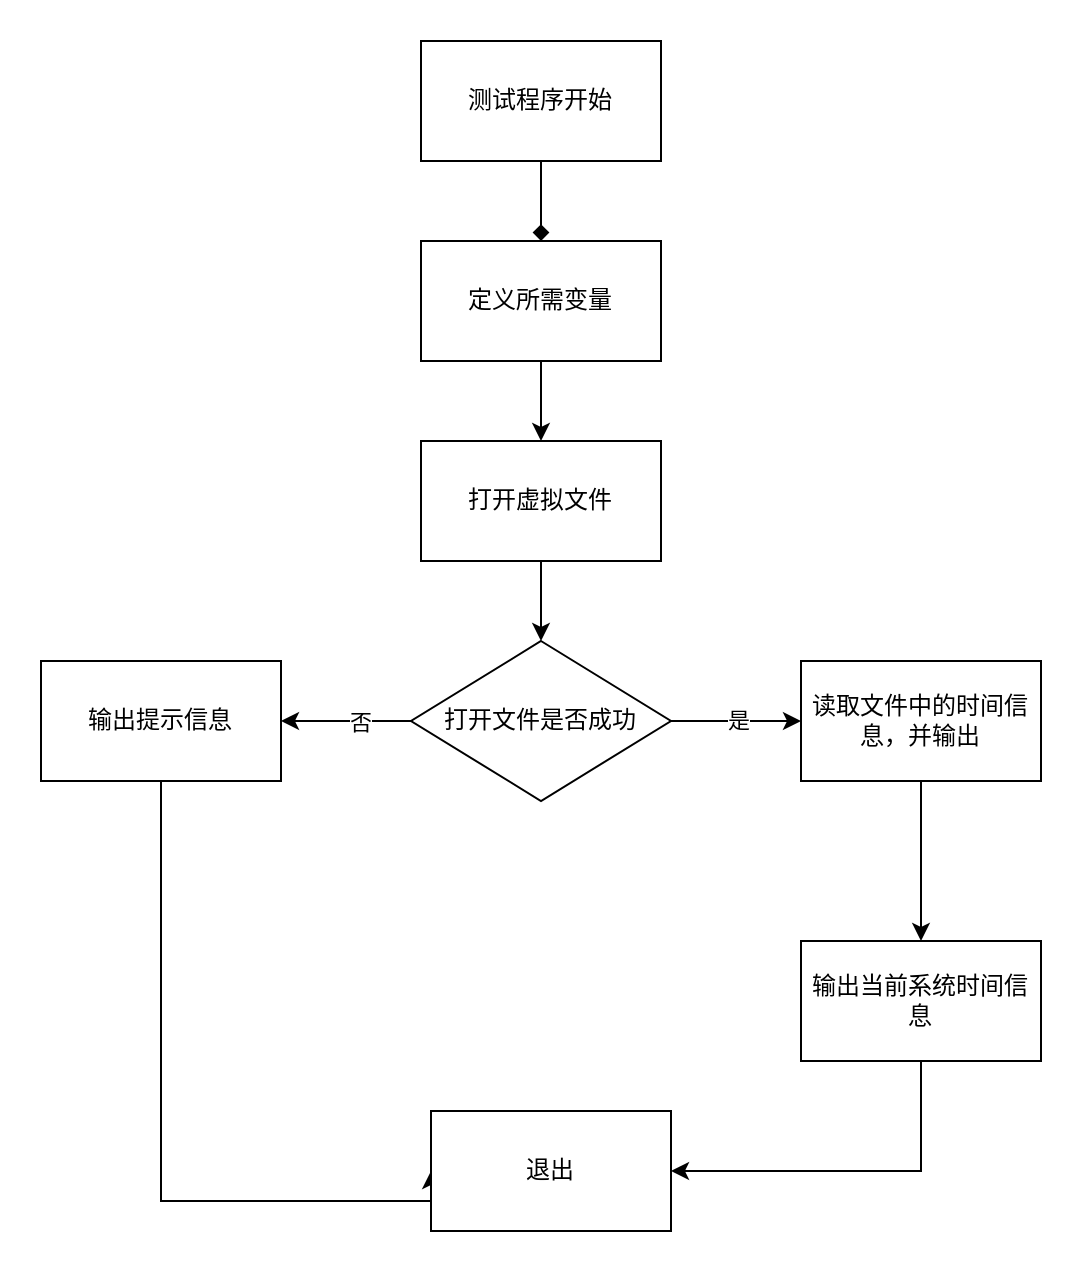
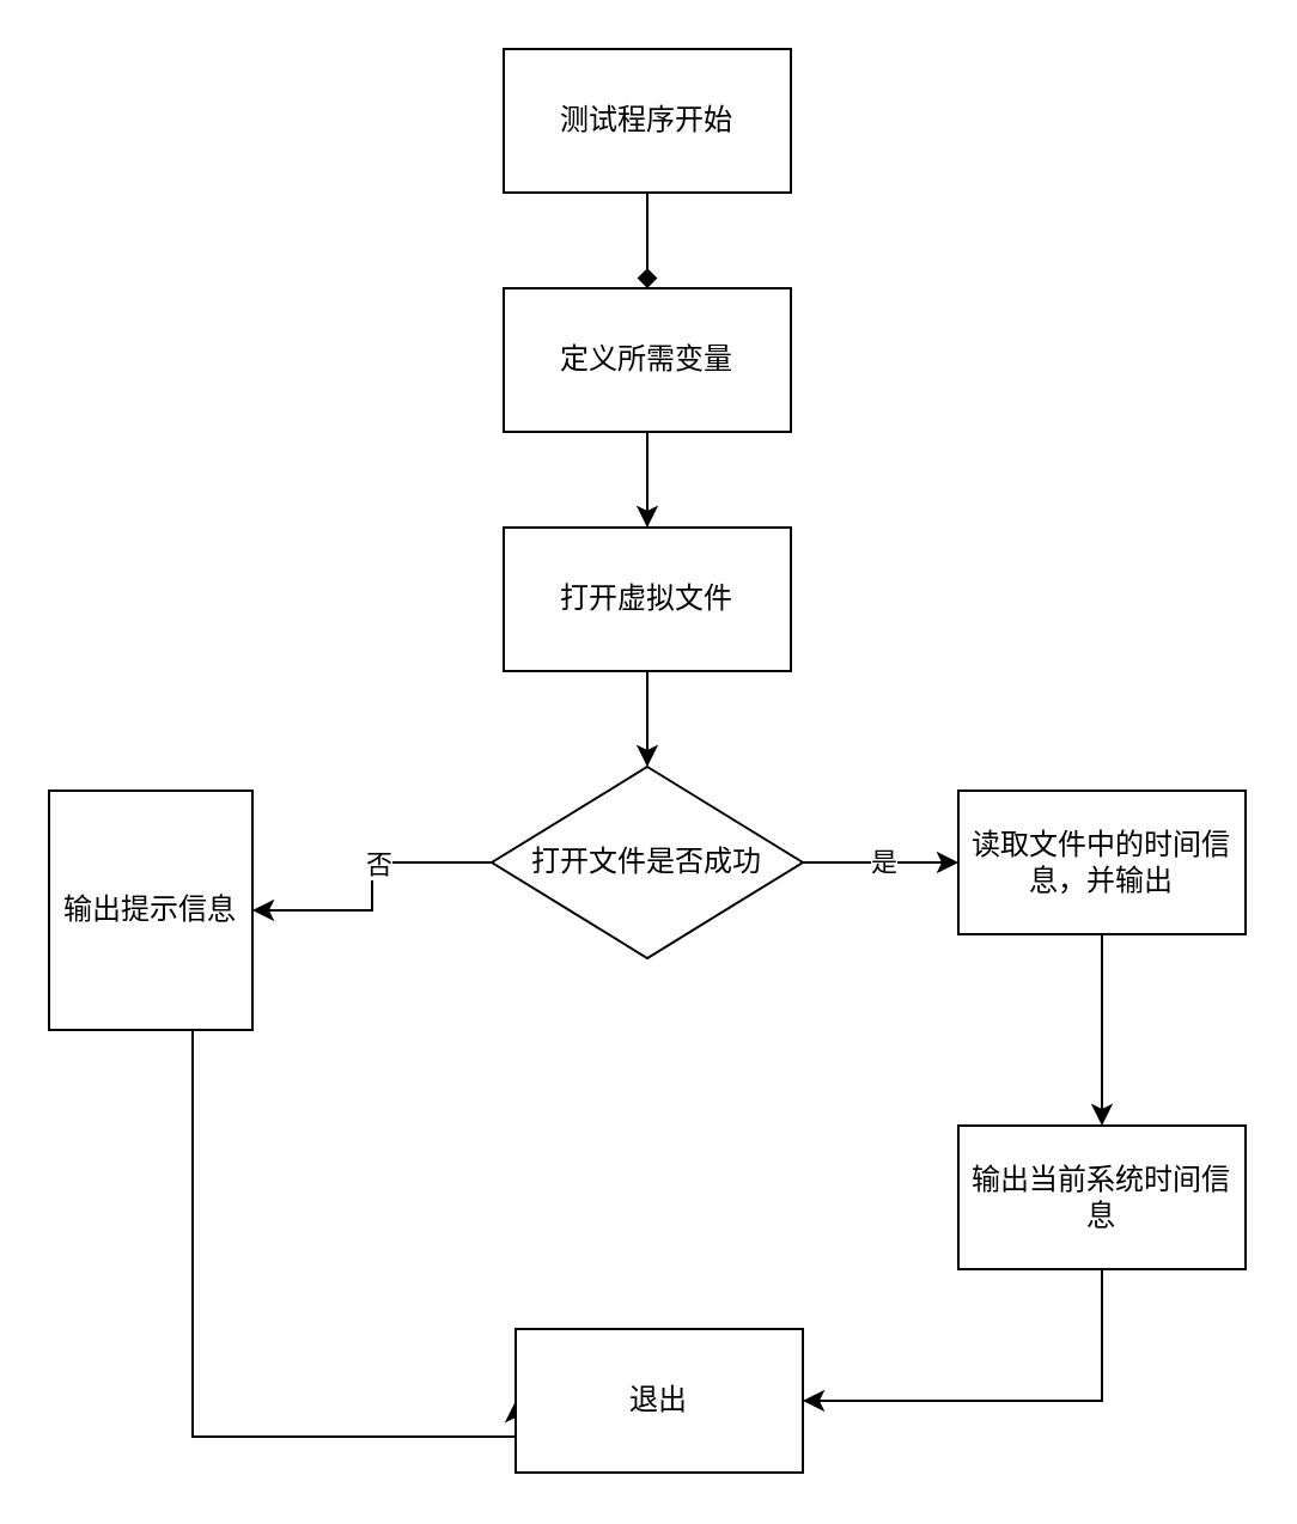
  <mxCell id="0" />
  <mxCell id="1" parent="0" />
  <mxCell id="2" value="" style="edgeStyle=orthogonalEdgeStyle;rounded=0;orthogonalLoop=1;jettySize=auto;html=1;endArrow=diamond;" edge="1" parent="1" source="3" target="5"><mxGeometry relative="1" as="geometry" /></mxCell>
  <mxCell id="3" value="测试程序开始" style="rounded=0;whiteSpace=wrap;html=1;" vertex="1" parent="1"><mxGeometry x="210" y="20" width="120" height="60" as="geometry" /></mxCell>
  <mxCell id="4" value="" style="edgeStyle=orthogonalEdgeStyle;rounded=0;orthogonalLoop=1;jettySize=auto;html=1;" edge="1" parent="1" source="5" target="7"><mxGeometry relative="1" as="geometry" /></mxCell>
  <mxCell id="5" value="定义所需变量" style="whiteSpace=wrap;html=1;rounded=0;" vertex="1" parent="1"><mxGeometry x="210" y="120" width="120" height="60" as="geometry" /></mxCell>
  <mxCell id="6" value="" style="edgeStyle=orthogonalEdgeStyle;rounded=0;orthogonalLoop=1;jettySize=auto;html=1;" edge="1" parent="1" source="7" target="12"><mxGeometry relative="1" as="geometry" /></mxCell>
  <mxCell id="7" value="打开虚拟文件" style="whiteSpace=wrap;html=1;rounded=0;" vertex="1" parent="1"><mxGeometry x="210" y="220" width="120" height="60" as="geometry" /></mxCell>
  <mxCell id="8" value="" style="edgeStyle=orthogonalEdgeStyle;rounded=0;orthogonalLoop=1;jettySize=auto;html=1;" edge="1" parent="1" source="12" target="14"><mxGeometry relative="1" as="geometry" /></mxCell>
  <mxCell id="9" value="是" style="edgeLabel;html=1;align=center;verticalAlign=middle;resizable=0;points=[];" vertex="1" connectable="0" parent="8"><mxGeometry y="1" relative="1" as="geometry"><mxPoint as="offset" /></mxGeometry></mxCell>
  <mxCell id="10" value="" style="edgeStyle=orthogonalEdgeStyle;rounded=0;orthogonalLoop=1;jettySize=auto;html=1;" edge="1" parent="1" source="12" target="16"><mxGeometry relative="1" as="geometry" /></mxCell>
  <mxCell id="11" value="否" style="edgeLabel;html=1;align=center;verticalAlign=middle;resizable=0;points=[];" vertex="1" connectable="0" parent="10"><mxGeometry x="-0.2" relative="1" as="geometry"><mxPoint as="offset" /></mxGeometry></mxCell>
  <mxCell id="12" value="打开文件是否成功" style="rhombus;whiteSpace=wrap;html=1;rounded=0;" vertex="1" parent="1"><mxGeometry x="205" y="320" width="130" height="80" as="geometry" /></mxCell>
  <mxCell id="13" value="" style="edgeStyle=orthogonalEdgeStyle;rounded=0;orthogonalLoop=1;jettySize=auto;html=1;" edge="1" parent="1" source="14" target="19"><mxGeometry relative="1" as="geometry" /></mxCell>
  <mxCell id="14" value="读取文件中的时间信息，并输出" style="whiteSpace=wrap;html=1;rounded=0;" vertex="1" parent="1"><mxGeometry x="400" y="330" width="120" height="60" as="geometry" /></mxCell>
  <mxCell id="15" value="" style="edgeStyle=orthogonalEdgeStyle;rounded=0;orthogonalLoop=1;jettySize=auto;html=1;entryX=0;entryY=0.5;entryDx=0;entryDy=0;" edge="1" parent="1" source="16" target="17"><mxGeometry relative="1" as="geometry"><Array as="points"><mxPoint x="80" y="600" /></Array></mxGeometry></mxCell>
- <mxCell id="16" value="输出提示信息" style="whiteSpace=wrap;html=1;rounded=0;" vertex="1" parent="1"><mxGeometry x="20" y="330" width="120" height="60" as="geometry" /></mxCell>
+ <mxCell id="16" value="输出提示信息" style="whiteSpace=wrap;html=1;rounded=0;" vertex="1" parent="1"><mxGeometry x="20" y="330" width="85" height="100" as="geometry" /></mxCell>
  <mxCell id="17" value="退出" style="whiteSpace=wrap;html=1;rounded=0;" vertex="1" parent="1"><mxGeometry x="215" y="555" width="120" height="60" as="geometry" /></mxCell>
  <mxCell id="18" style="edgeStyle=orthogonalEdgeStyle;rounded=0;orthogonalLoop=1;jettySize=auto;html=1;entryX=1;entryY=0.5;entryDx=0;entryDy=0;exitX=0.5;exitY=1;exitDx=0;exitDy=0;" edge="1" parent="1" source="19" target="17"><mxGeometry relative="1" as="geometry" /></mxCell>
  <mxCell id="19" value="输出当前系统时间信息" style="whiteSpace=wrap;html=1;rounded=0;" vertex="1" parent="1"><mxGeometry x="400" y="470" width="120" height="60" as="geometry" /></mxCell>
